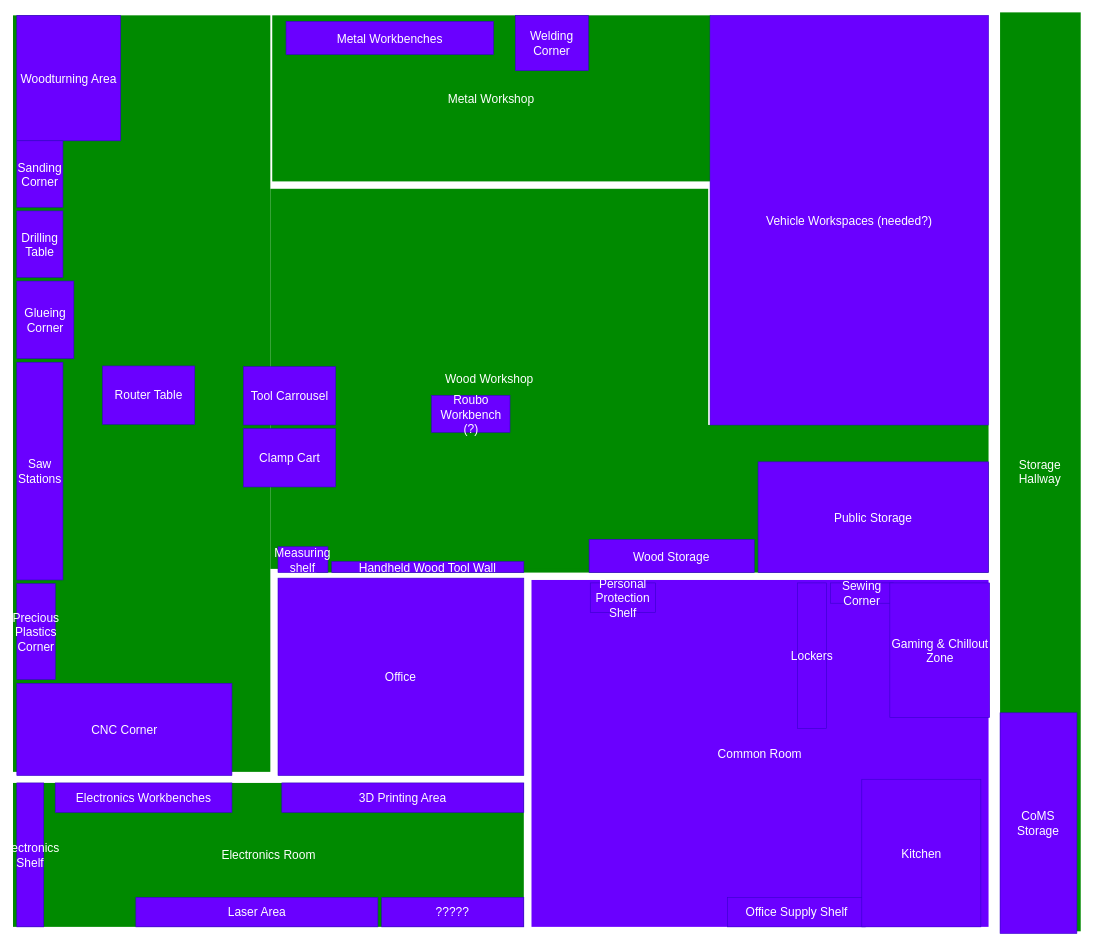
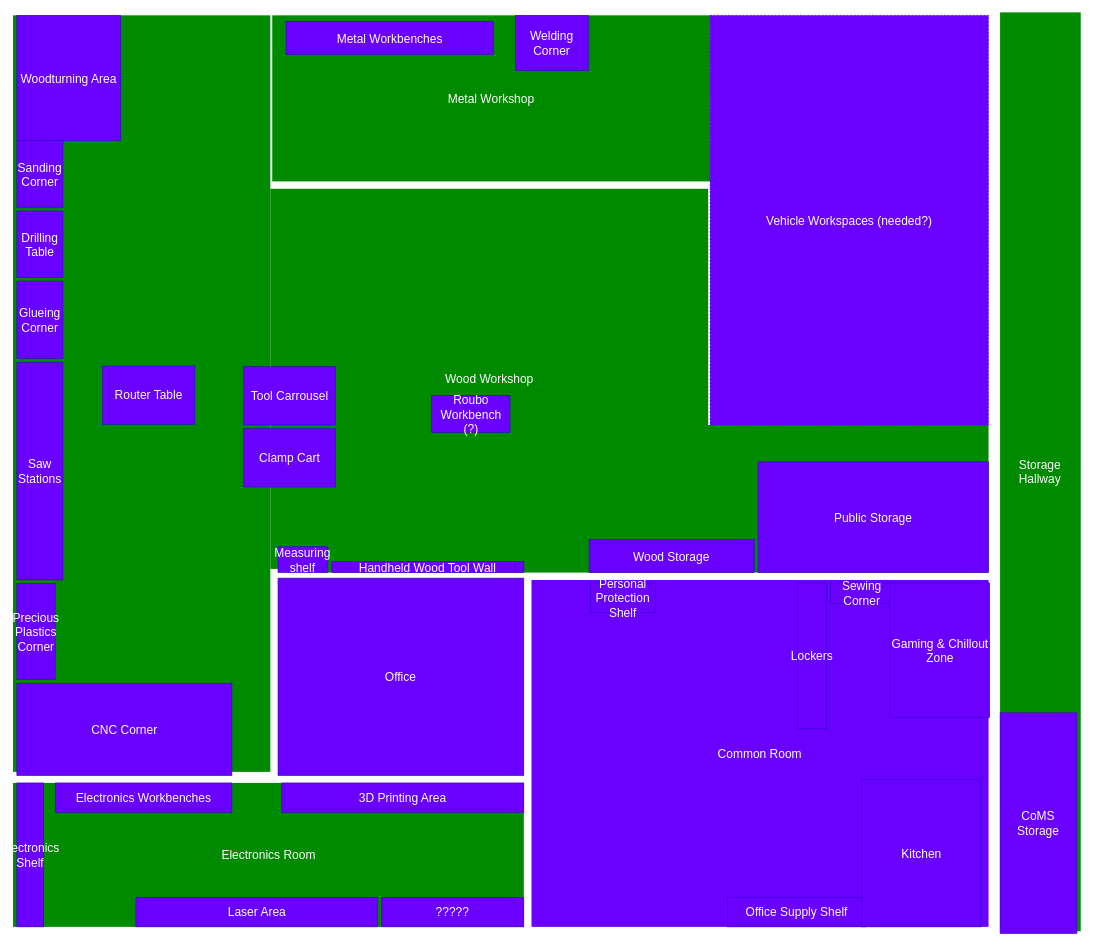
  <mxCell id="0" />
  <mxCell id="1" parent="0" />
  <mxCell id="2" value="Metal Workshop" style="rounded=0;whiteSpace=wrap;html=1;fillColor=#008a00;fontColor=#ffffff;fontSize=20;strokeColor=none;" vertex="1" parent="1"><mxGeometry x="452.882" y="25.066" width="730.049" height="276.898" as="geometry" /></mxCell>
  <mxCell id="3" value="Storage Hallway" style="rounded=0;whiteSpace=wrap;html=1;fillColor=#008a00;fontColor=#ffffff;fontSize=20;strokeColor=none;" vertex="1" parent="1"><mxGeometry x="1666.429" y="20.143" width="134.483" height="1532.17" as="geometry" /></mxCell>
  <mxCell id="4" value="Common Room" style="rounded=0;whiteSpace=wrap;html=1;fillColor=#6a00ff;fontColor=#ffffff;fontSize=20;strokeColor=none;" vertex="1" parent="1"><mxGeometry x="885.148" y="966.52" width="762.069" height="578.409" as="geometry" /></mxCell>
  <mxCell id="5" value="Electronics Room" style="rounded=0;whiteSpace=wrap;html=1;fillColor=#008a00;fontColor=#ffffff;fontSize=20;strokeColor=none;" vertex="1" parent="1"><mxGeometry x="20.616" y="1304.951" width="851.724" height="239.978" as="geometry" /></mxCell>
  <mxCell id="6" value="Woodturning Area" style="rounded=0;whiteSpace=wrap;html=1;fillColor=#008a00;fontColor=#ffffff;fontSize=20;strokeColor=none;" vertex="1" parent="1"><mxGeometry x="526.527" y="708.081" width="1120.69" height="246.132" as="geometry" /></mxCell>
  <mxCell id="7" value="Wood Workshop" style="rounded=0;whiteSpace=wrap;html=1;fillColor=#008a00;fontColor=#ffffff;fontSize=20;strokeColor=none;" vertex="1" parent="1"><mxGeometry x="449.68" y="314.271" width="730.049" height="633.789" as="geometry" /></mxCell>
  <mxCell id="8" value="" style="rounded=0;whiteSpace=wrap;html=1;fillColor=#008a00;fontColor=#ffffff;fontSize=20;strokeColor=none;" vertex="1" parent="1"><mxGeometry x="20.616" y="25.066" width="429.064" height="1261.425" as="geometry" /></mxCell>
  <mxCell id="9" value="Welding Corner" style="rounded=0;whiteSpace=wrap;html=1;fillColor=#6a00ff;strokeColor=#3700CC;fontColor=#ffffff;fontSize=20;" vertex="1" parent="1"><mxGeometry x="858.251" y="25.066" width="121.675" height="92.299" as="geometry" /></mxCell>
  <mxCell id="10" value="CoMS Storage" style="rounded=0;whiteSpace=wrap;html=1;fillColor=#6a00ff;strokeColor=#3700CC;fontColor=#ffffff;fontSize=20;" vertex="1" parent="1"><mxGeometry x="1666.429" y="1188.038" width="128.079" height="367.967" as="geometry" /></mxCell>
  <mxCell id="11" value="Public Storage" style="rounded=0;whiteSpace=wrap;html=1;fillColor=#6a00ff;strokeColor=#3700CC;fontColor=#ffffff;fontSize=20;" vertex="1" parent="1"><mxGeometry x="1262.98" y="769.614" width="384.236" height="184.599" as="geometry" /></mxCell>
  <mxCell id="12" value="Wood Storage" style="rounded=0;whiteSpace=wrap;html=1;fillColor=#6a00ff;strokeColor=#3700CC;fontColor=#ffffff;fontSize=20;" vertex="1" parent="1"><mxGeometry x="981.207" y="898.833" width="275.369" height="55.38" as="geometry" /></mxCell>
  <mxCell id="13" value="Handheld Wood Tool Wall" style="rounded=0;whiteSpace=wrap;html=1;fillColor=#6a00ff;strokeColor=#3700CC;fontColor=#ffffff;fontSize=20;" vertex="1" parent="1"><mxGeometry x="552.143" y="935.753" width="320.197" height="18.46" as="geometry" /></mxCell>
  <mxCell id="14" value="&lt;font style=&quot;font-size: 20px;&quot;&gt;Measuring shelf&lt;/font&gt;" style="rounded=0;whiteSpace=wrap;html=1;fillColor=#6a00ff;strokeColor=#3700CC;fontColor=#ffffff;fontSize=20;" vertex="1" parent="1"><mxGeometry x="462.488" y="911.14" width="83.251" height="43.073" as="geometry" /></mxCell>
  <mxCell id="15" value="&lt;font style=&quot;font-size: 20px;&quot;&gt;Roubo Workbench (?)&lt;/font&gt;" style="rounded=0;whiteSpace=wrap;html=1;fillColor=#6a00ff;strokeColor=#3700CC;fontColor=#ffffff;fontSize=20;" vertex="1" parent="1"><mxGeometry x="718.645" y="658.855" width="130.64" height="61.533" as="geometry" /></mxCell>
  <mxCell id="16" value="&lt;font style=&quot;font-size: 20px;&quot;&gt;CNC Corner&lt;/font&gt;" style="rounded=0;whiteSpace=wrap;html=1;fillColor=#6a00ff;strokeColor=#3700CC;fontColor=#ffffff;fontSize=20;" vertex="1" parent="1"><mxGeometry x="27.02" y="1138.812" width="358.621" height="153.832" as="geometry" /></mxCell>
  <mxCell id="17" value="&lt;font style=&quot;font-size: 20px;&quot;&gt;Precious Plastics Corner&lt;/font&gt;" style="rounded=0;whiteSpace=wrap;html=1;fillColor=#6a00ff;strokeColor=#3700CC;fontColor=#ffffff;fontSize=20;" vertex="1" parent="1"><mxGeometry x="27.02" y="972.673" width="64.039" height="159.986" as="geometry" /></mxCell>
  <mxCell id="18" value="&lt;font style=&quot;font-size: 20px;&quot;&gt;Office&lt;/font&gt;" style="rounded=0;whiteSpace=wrap;html=1;fillColor=#6a00ff;strokeColor=#3700CC;fontColor=#ffffff;fontSize=20;" vertex="1" parent="1"><mxGeometry x="462.488" y="963.443" width="409.852" height="329.201" as="geometry" /></mxCell>
  <mxCell id="19" value="&lt;font style=&quot;font-size: 20px;&quot;&gt;3D Printing Area&lt;/font&gt;" style="rounded=0;whiteSpace=wrap;html=1;fillColor=#6a00ff;strokeColor=#3700CC;fontColor=#ffffff;fontSize=20;" vertex="1" parent="1"><mxGeometry x="468.892" y="1304.951" width="403.448" height="49.226" as="geometry" /></mxCell>
  <mxCell id="20" value="&lt;font style=&quot;font-size: 20px;&quot;&gt;Laser Area&lt;/font&gt;" style="rounded=0;whiteSpace=wrap;html=1;fillColor=#6a00ff;strokeColor=#3700CC;fontColor=#ffffff;fontSize=20;" vertex="1" parent="1"><mxGeometry x="225.542" y="1495.703" width="403.448" height="49.226" as="geometry" /></mxCell>
  <mxCell id="21" value="&lt;font style=&quot;font-size: 20px;&quot;&gt;Electronics Workbenches&lt;/font&gt;" style="rounded=0;whiteSpace=wrap;html=1;fillColor=#6a00ff;strokeColor=#3700CC;fontColor=#ffffff;fontSize=20;" vertex="1" parent="1"><mxGeometry x="91.059" y="1304.951" width="294.581" height="49.226" as="geometry" /></mxCell>
  <mxCell id="22" value="&lt;font style=&quot;font-size: 20px;&quot;&gt;Electronics Shelf&lt;/font&gt;" style="rounded=0;whiteSpace=wrap;html=1;fillColor=#6a00ff;strokeColor=#3700CC;fontColor=#ffffff;fontSize=20;" vertex="1" parent="1"><mxGeometry x="27.02" y="1304.951" width="44.828" height="239.978" as="geometry" /></mxCell>
  <mxCell id="23" value="&lt;font style=&quot;font-size: 20px;&quot;&gt;?????&lt;/font&gt;" style="rounded=0;whiteSpace=wrap;html=1;fillColor=#6a00ff;strokeColor=#3700CC;fontColor=#ffffff;fontSize=20;" vertex="1" parent="1"><mxGeometry x="635.394" y="1495.703" width="236.946" height="49.226" as="geometry" /></mxCell>
  <mxCell id="24" value="Office Supply Shelf" style="rounded=0;whiteSpace=wrap;html=1;fillColor=#6a00ff;strokeColor=#3700CC;fontColor=#ffffff;fontSize=20;" vertex="1" parent="1"><mxGeometry x="1211.749" y="1495.703" width="230.542" height="49.226" as="geometry" /></mxCell>
  <mxCell id="25" value="Personal Protection Shelf" style="rounded=0;whiteSpace=wrap;html=1;fillColor=#6a00ff;strokeColor=#3700CC;fontColor=#ffffff;fontSize=20;" vertex="1" parent="1"><mxGeometry x="983.128" y="971.442" width="108.867" height="49.226" as="geometry" /></mxCell>
  <mxCell id="26" value="Lockers" style="rounded=0;whiteSpace=wrap;html=1;fillColor=#6a00ff;strokeColor=#3700CC;fontColor=#ffffff;fontSize=20;" vertex="1" parent="1"><mxGeometry x="1328.941" y="971.442" width="48.03" height="243.055" as="geometry" /></mxCell>
  <mxCell id="27" value="Sewing Corner" style="rounded=0;whiteSpace=wrap;html=1;fillColor=#6a00ff;strokeColor=#3700CC;fontColor=#ffffff;fontSize=20;" vertex="1" parent="1"><mxGeometry x="1383.374" y="971.442" width="105.665" height="33.843" as="geometry" /></mxCell>
  <mxCell id="28" value="Gaming &amp;amp; Chillout Zone" style="rounded=0;whiteSpace=wrap;html=1;fillColor=#6a00ff;strokeColor=#3700CC;fontColor=#ffffff;fontSize=20;" vertex="1" parent="1"><mxGeometry x="1482.635" y="971.442" width="166.502" height="224.595" as="geometry" /></mxCell>
  <mxCell id="29" value="Kitchen" style="rounded=0;whiteSpace=wrap;html=1;fillColor=#6a00ff;strokeColor=#3700CC;fontColor=#ffffff;fontSize=20;" vertex="1" parent="1"><mxGeometry x="1435.887" y="1298.797" width="198.522" height="246.132" as="geometry" /></mxCell>
- <mxCell id="30" value="Vehicle Workspaces (needed?)" style="rounded=0;whiteSpace=wrap;html=1;fillColor=#6a00ff;strokeColor=#3700CC;fontColor=#ffffff;fontSize=20;" vertex="1" parent="1"><mxGeometry x="1182.931" y="25.066" width="464.286" height="683.015" as="geometry" /></mxCell>
+ <mxCell id="30" value="Vehicle Workspaces (needed?)" style="rounded=0;whiteSpace=wrap;html=1;fillColor=#6a00ff;strokeColor=#3700CC;fontColor=#ffffff;fontSize=20;dashed=1;" vertex="1" parent="1"><mxGeometry x="1182.931" y="25.066" width="464.286" height="683.015" as="geometry" /></mxCell>
  <mxCell id="31" value="Woodturning Area" style="rounded=0;whiteSpace=wrap;html=1;fillColor=#6a00ff;strokeColor=#3700CC;fontColor=#ffffff;fontSize=20;" vertex="1" parent="1"><mxGeometry x="27.02" y="25.066" width="172.906" height="209.212" as="geometry" /></mxCell>
  <mxCell id="32" value="Sanding Corner" style="rounded=0;whiteSpace=wrap;html=1;fillColor=#6a00ff;strokeColor=#3700CC;fontColor=#ffffff;fontSize=20;" vertex="1" parent="1"><mxGeometry x="27.02" y="234.278" width="76.847" height="110.759" as="geometry" /></mxCell>
  <mxCell id="33" value="Drilling Table" style="rounded=0;whiteSpace=wrap;html=1;fillColor=#6a00ff;strokeColor=#3700CC;fontColor=#ffffff;fontSize=20;" vertex="1" parent="1"><mxGeometry x="27.02" y="351.19" width="76.847" height="110.759" as="geometry" /></mxCell>
- <mxCell id="34" value="Glueing Corner" style="rounded=0;whiteSpace=wrap;html=1;fillColor=#6a00ff;strokeColor=#3700CC;fontColor=#ffffff;fontSize=20;" vertex="1" parent="1"><mxGeometry x="27.02" y="468.103" width="95" height="129.219" as="geometry" /></mxCell>
+ <mxCell id="34" value="Glueing Corner" style="rounded=0;whiteSpace=wrap;html=1;fillColor=#6a00ff;strokeColor=#3700CC;fontColor=#ffffff;fontSize=20;" vertex="1" parent="1"><mxGeometry x="27.02" y="468.103" width="76.847" height="129.219" as="geometry" /></mxCell>
  <mxCell id="35" value="Saw Stations" style="rounded=0;whiteSpace=wrap;html=1;fillColor=#6a00ff;strokeColor=#3700CC;fontColor=#ffffff;fontSize=20;" vertex="1" parent="1"><mxGeometry x="27.02" y="603.475" width="76.847" height="363.044" as="geometry" /></mxCell>
  <mxCell id="36" value="Router Table" style="rounded=0;whiteSpace=wrap;html=1;fillColor=#6a00ff;strokeColor=#3700CC;fontColor=#ffffff;fontSize=20;" vertex="1" parent="1"><mxGeometry x="169.926" y="609.706" width="153.695" height="97.222" as="geometry" /></mxCell>
  <mxCell id="37" value="Tool Carrousel" style="rounded=0;whiteSpace=wrap;html=1;fillColor=#6a00ff;strokeColor=#3700CC;fontColor=#ffffff;fontSize=20;" vertex="1" parent="1"><mxGeometry x="404.852" y="610.859" width="153.695" height="97.222" as="geometry" /></mxCell>
  <mxCell id="38" value="Clamp Cart" style="rounded=0;whiteSpace=wrap;html=1;fillColor=#6a00ff;strokeColor=#3700CC;fontColor=#ffffff;fontSize=20;" vertex="1" parent="1"><mxGeometry x="404.852" y="714.235" width="153.695" height="97.222" as="geometry" /></mxCell>
  <mxCell id="39" value="Metal Workbenches" style="rounded=0;whiteSpace=wrap;html=1;fillColor=#6a00ff;strokeColor=#3700CC;fontColor=#ffffff;fontSize=20;" vertex="1" parent="1"><mxGeometry x="475.911" y="35.066" width="345.813" height="55.38" as="geometry" /></mxCell>
